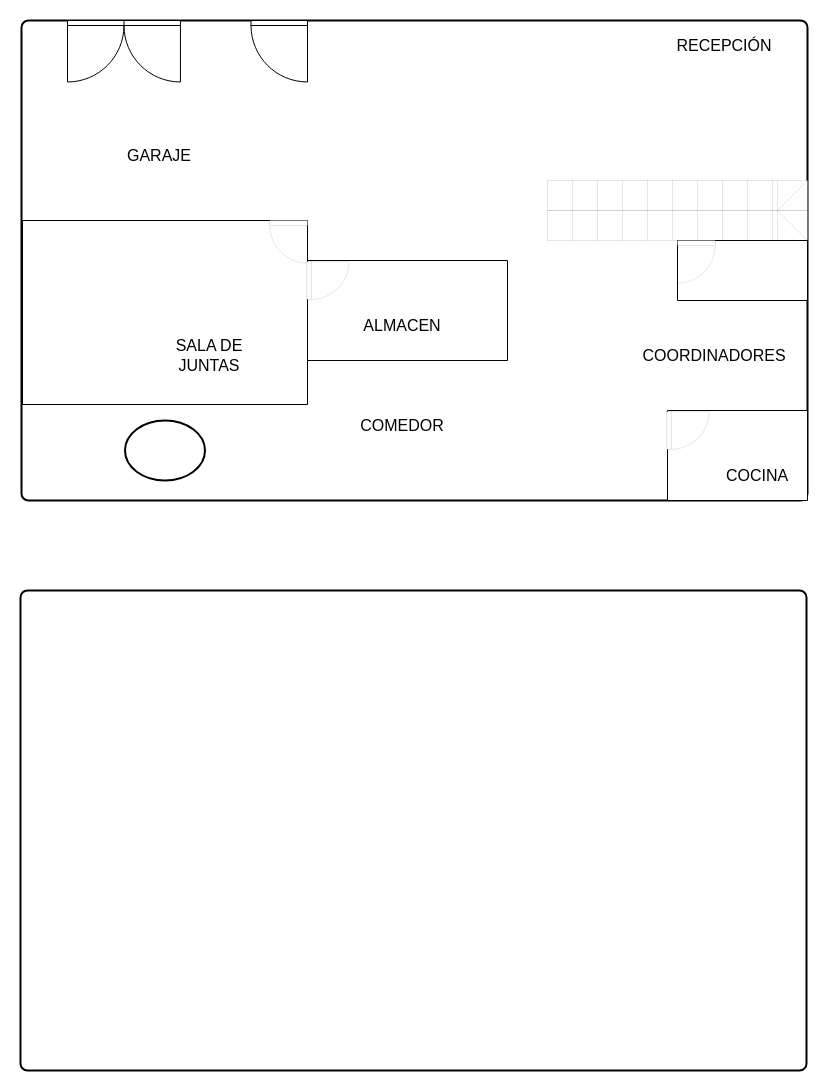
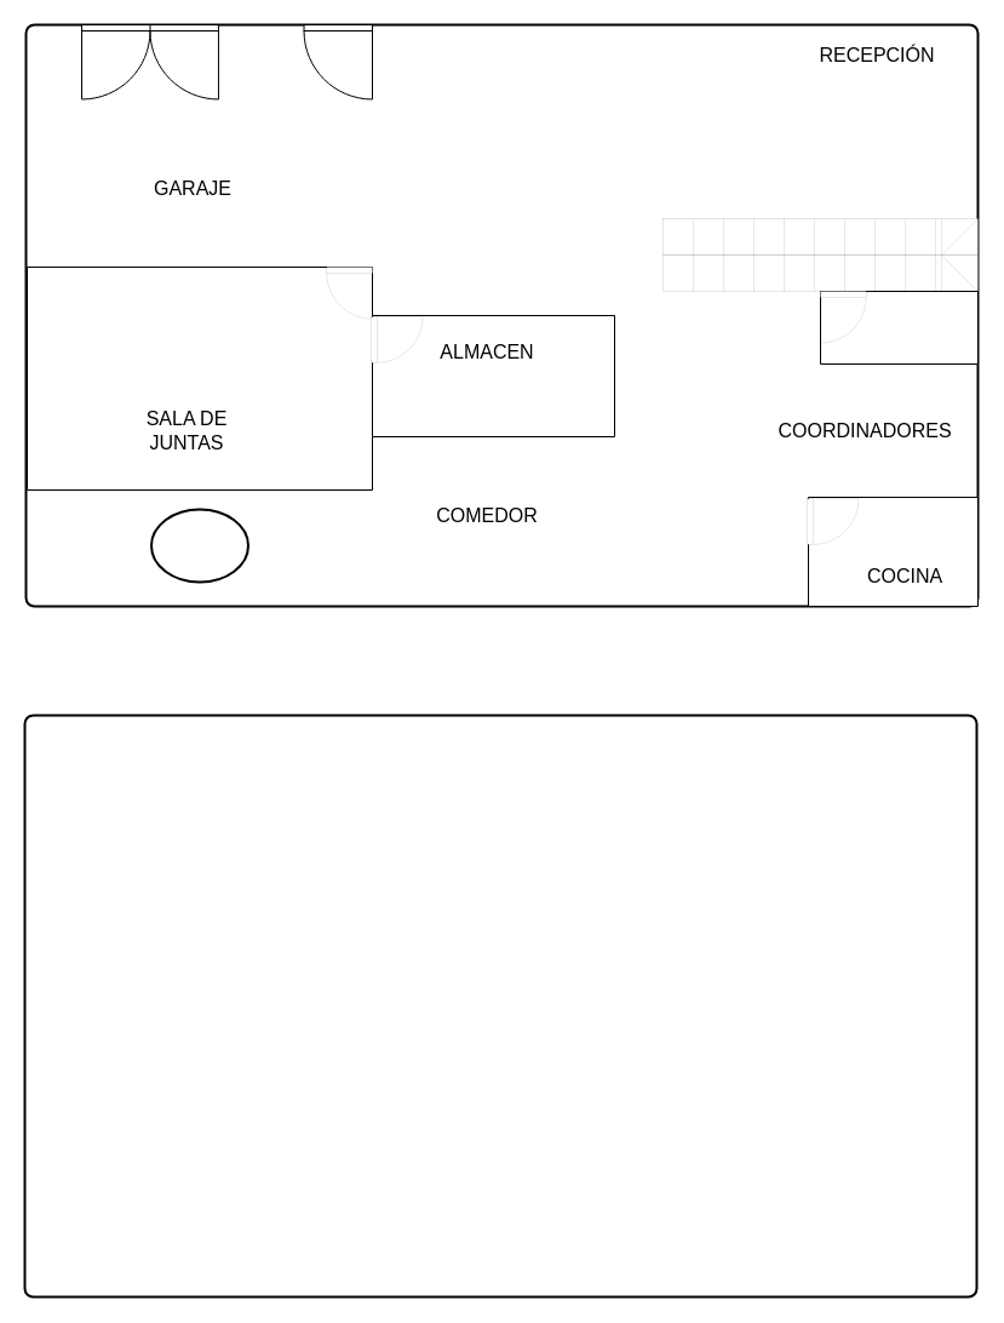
  <mxCell id="0" />
  <mxCell id="1" parent="0" />
  <mxCell id="2" value="" style="rounded=1;whiteSpace=wrap;html=1;absoluteArcSize=1;arcSize=14;strokeWidth=2;" vertex="1" parent="1"><mxGeometry x="21" y="20" width="786" height="480" as="geometry" /></mxCell>
  <mxCell id="3" value="" style="verticalLabelPosition=bottom;html=1;verticalAlign=top;align=center;shape=mxgraph.floorplan.doorDouble;aspect=fixed;" vertex="1" parent="1"><mxGeometry x="67" y="20" width="112.94" height="60" as="geometry" /></mxCell>
  <mxCell id="4" value="" style="verticalLabelPosition=bottom;html=1;verticalAlign=top;align=center;shape=mxgraph.floorplan.doorRight;aspect=fixed;" vertex="1" parent="1"><mxGeometry x="250.53" y="20" width="56.47" height="60" as="geometry" /></mxCell>
  <mxCell id="5" value="" style="strokeWidth=2;html=1;shape=mxgraph.flowchart.start_2;whiteSpace=wrap;shadow=0;sketch=0;" vertex="1" parent="1"><mxGeometry x="124.5" y="420" width="80" height="60" as="geometry" /></mxCell>
  <mxCell id="6" value="" style="verticalLabelPosition=bottom;html=1;verticalAlign=top;align=center;shape=mxgraph.floorplan.stairsRest;shadow=0;sketch=0;strokeWidth=0;" vertex="1" parent="1"><mxGeometry x="547" y="180" width="260" height="60" as="geometry" /></mxCell>
  <mxCell id="7" value="" style="verticalLabelPosition=bottom;verticalAlign=top;html=1;shape=mxgraph.basic.rect;fillColor2=none;strokeWidth=1;size=20;indent=5;shadow=0;sketch=0;" vertex="1" parent="1"><mxGeometry x="22" y="220" width="285" height="184" as="geometry" /></mxCell>
  <mxCell id="8" value="" style="verticalLabelPosition=bottom;verticalAlign=top;html=1;shape=mxgraph.basic.rect;fillColor2=none;strokeWidth=1;size=20;indent=5;shadow=0;sketch=0;" vertex="1" parent="1"><mxGeometry x="307" y="260" width="200" height="100" as="geometry" /></mxCell>
  <mxCell id="9" value="" style="verticalLabelPosition=bottom;verticalAlign=top;html=1;shape=mxgraph.basic.rect;fillColor2=none;strokeWidth=1;size=20;indent=5;shadow=0;sketch=0;" vertex="1" parent="1"><mxGeometry x="667" y="410" width="140" height="90" as="geometry" /></mxCell>
  <mxCell id="10" value="" style="verticalLabelPosition=bottom;verticalAlign=top;html=1;shape=mxgraph.basic.rect;fillColor2=none;strokeWidth=1;size=20;indent=5;shadow=0;sketch=0;" vertex="1" parent="1"><mxGeometry x="677" y="240" width="130" height="60" as="geometry" /></mxCell>
- <mxCell id="11" value="SALA DE&lt;br style=&quot;font-size: 16px;&quot;&gt;JUNTAS" style="text;html=1;strokeColor=none;fillColor=none;align=center;verticalAlign=middle;whiteSpace=wrap;rounded=0;shadow=0;sketch=0;fontSize=16;" vertex="1" parent="1"><mxGeometry x="162" y="340" width="93.53" height="30" as="geometry" /></mxCell>
+ <mxCell id="11" value="SALA DE&lt;br style=&quot;font-size: 16px;&quot;&gt;JUNTAS" style="text;html=1;strokeColor=none;fillColor=none;align=center;verticalAlign=middle;whiteSpace=wrap;rounded=0;shadow=0;sketch=0;fontSize=16;" vertex="1" parent="1"><mxGeometry x="107" y="340" width="93.53" height="30" as="geometry" /></mxCell>
  <mxCell id="12" value="GARAJE" style="text;html=1;strokeColor=none;fillColor=none;align=center;verticalAlign=middle;whiteSpace=wrap;rounded=0;shadow=0;sketch=0;fontSize=16;" vertex="1" parent="1"><mxGeometry x="112" y="140" width="93.53" height="30" as="geometry" /></mxCell>
- <mxCell id="13" value="ALMACEN" style="text;html=1;strokeColor=none;fillColor=none;align=center;verticalAlign=middle;whiteSpace=wrap;rounded=0;shadow=0;sketch=0;fontSize=16;" vertex="1" parent="1"><mxGeometry x="355.23" y="310" width="93.53" height="30" as="geometry" /></mxCell>
+ <mxCell id="13" value="ALMACEN" style="text;html=1;strokeColor=none;fillColor=none;align=center;verticalAlign=middle;whiteSpace=wrap;rounded=0;shadow=0;sketch=0;fontSize=16;" vertex="1" parent="1"><mxGeometry x="355.23" y="275" width="93.53" height="30" as="geometry" /></mxCell>
  <mxCell id="14" value="COMEDOR" style="text;html=1;strokeColor=none;fillColor=none;align=center;verticalAlign=middle;whiteSpace=wrap;rounded=0;shadow=0;sketch=0;fontSize=16;" vertex="1" parent="1"><mxGeometry x="355.23" y="410" width="93.53" height="30" as="geometry" /></mxCell>
- <mxCell id="15" value="COCINA" style="text;html=1;strokeColor=none;fillColor=none;align=center;verticalAlign=middle;whiteSpace=wrap;rounded=0;shadow=0;sketch=0;fontSize=16;" vertex="1" parent="1"><mxGeometry x="710.23" y="460" width="93.53" height="30" as="geometry" /></mxCell>
+ <mxCell id="15" value="COCINA" style="text;html=1;strokeColor=none;fillColor=none;align=center;verticalAlign=middle;whiteSpace=wrap;rounded=0;shadow=0;sketch=0;fontSize=16;" vertex="1" parent="1"><mxGeometry x="700.23" y="460" width="93.53" height="30" as="geometry" /></mxCell>
  <mxCell id="16" value="RECEPCIÓN" style="text;html=1;strokeColor=none;fillColor=none;align=center;verticalAlign=middle;whiteSpace=wrap;rounded=0;shadow=0;sketch=0;fontSize=16;" vertex="1" parent="1"><mxGeometry x="677" y="30" width="93.53" height="30" as="geometry" /></mxCell>
  <mxCell id="17" value="COORDINADORES" style="text;html=1;strokeColor=none;fillColor=none;align=center;verticalAlign=middle;whiteSpace=wrap;rounded=0;shadow=0;sketch=0;fontSize=16;" vertex="1" parent="1"><mxGeometry x="667" y="340" width="93.53" height="30" as="geometry" /></mxCell>
  <mxCell id="18" value="" style="verticalLabelPosition=bottom;html=1;verticalAlign=top;align=center;shape=mxgraph.floorplan.doorRight;aspect=fixed;shadow=0;sketch=0;fontSize=16;strokeWidth=0;" vertex="1" parent="1"><mxGeometry x="269.36" y="220" width="37.64" height="40" as="geometry" /></mxCell>
  <mxCell id="19" value="" style="verticalLabelPosition=bottom;html=1;verticalAlign=top;align=center;shape=mxgraph.floorplan.doorRight;aspect=fixed;shadow=0;sketch=0;fontSize=16;strokeWidth=0;rotation=-90;" vertex="1" parent="1"><mxGeometry x="307" y="260" width="37.65" height="40" as="geometry" /></mxCell>
  <mxCell id="20" value="" style="verticalLabelPosition=bottom;html=1;verticalAlign=top;align=center;shape=mxgraph.floorplan.doorRight;aspect=fixed;shadow=0;sketch=0;fontSize=16;strokeWidth=0;rotation=-90;" vertex="1" parent="1"><mxGeometry x="667" y="410" width="37.64" height="40" as="geometry" /></mxCell>
  <mxCell id="21" value="" style="verticalLabelPosition=bottom;html=1;verticalAlign=top;align=center;shape=mxgraph.floorplan.doorLeft;aspect=fixed;shadow=0;sketch=0;fontSize=16;strokeWidth=0;" vertex="1" parent="1"><mxGeometry x="677" y="240" width="37.65" height="40" as="geometry" /></mxCell>
  <mxCell id="22" value="" style="rounded=1;whiteSpace=wrap;html=1;absoluteArcSize=1;arcSize=14;strokeWidth=2;" vertex="1" parent="1"><mxGeometry x="20" y="590" width="786" height="480" as="geometry" /></mxCell>
